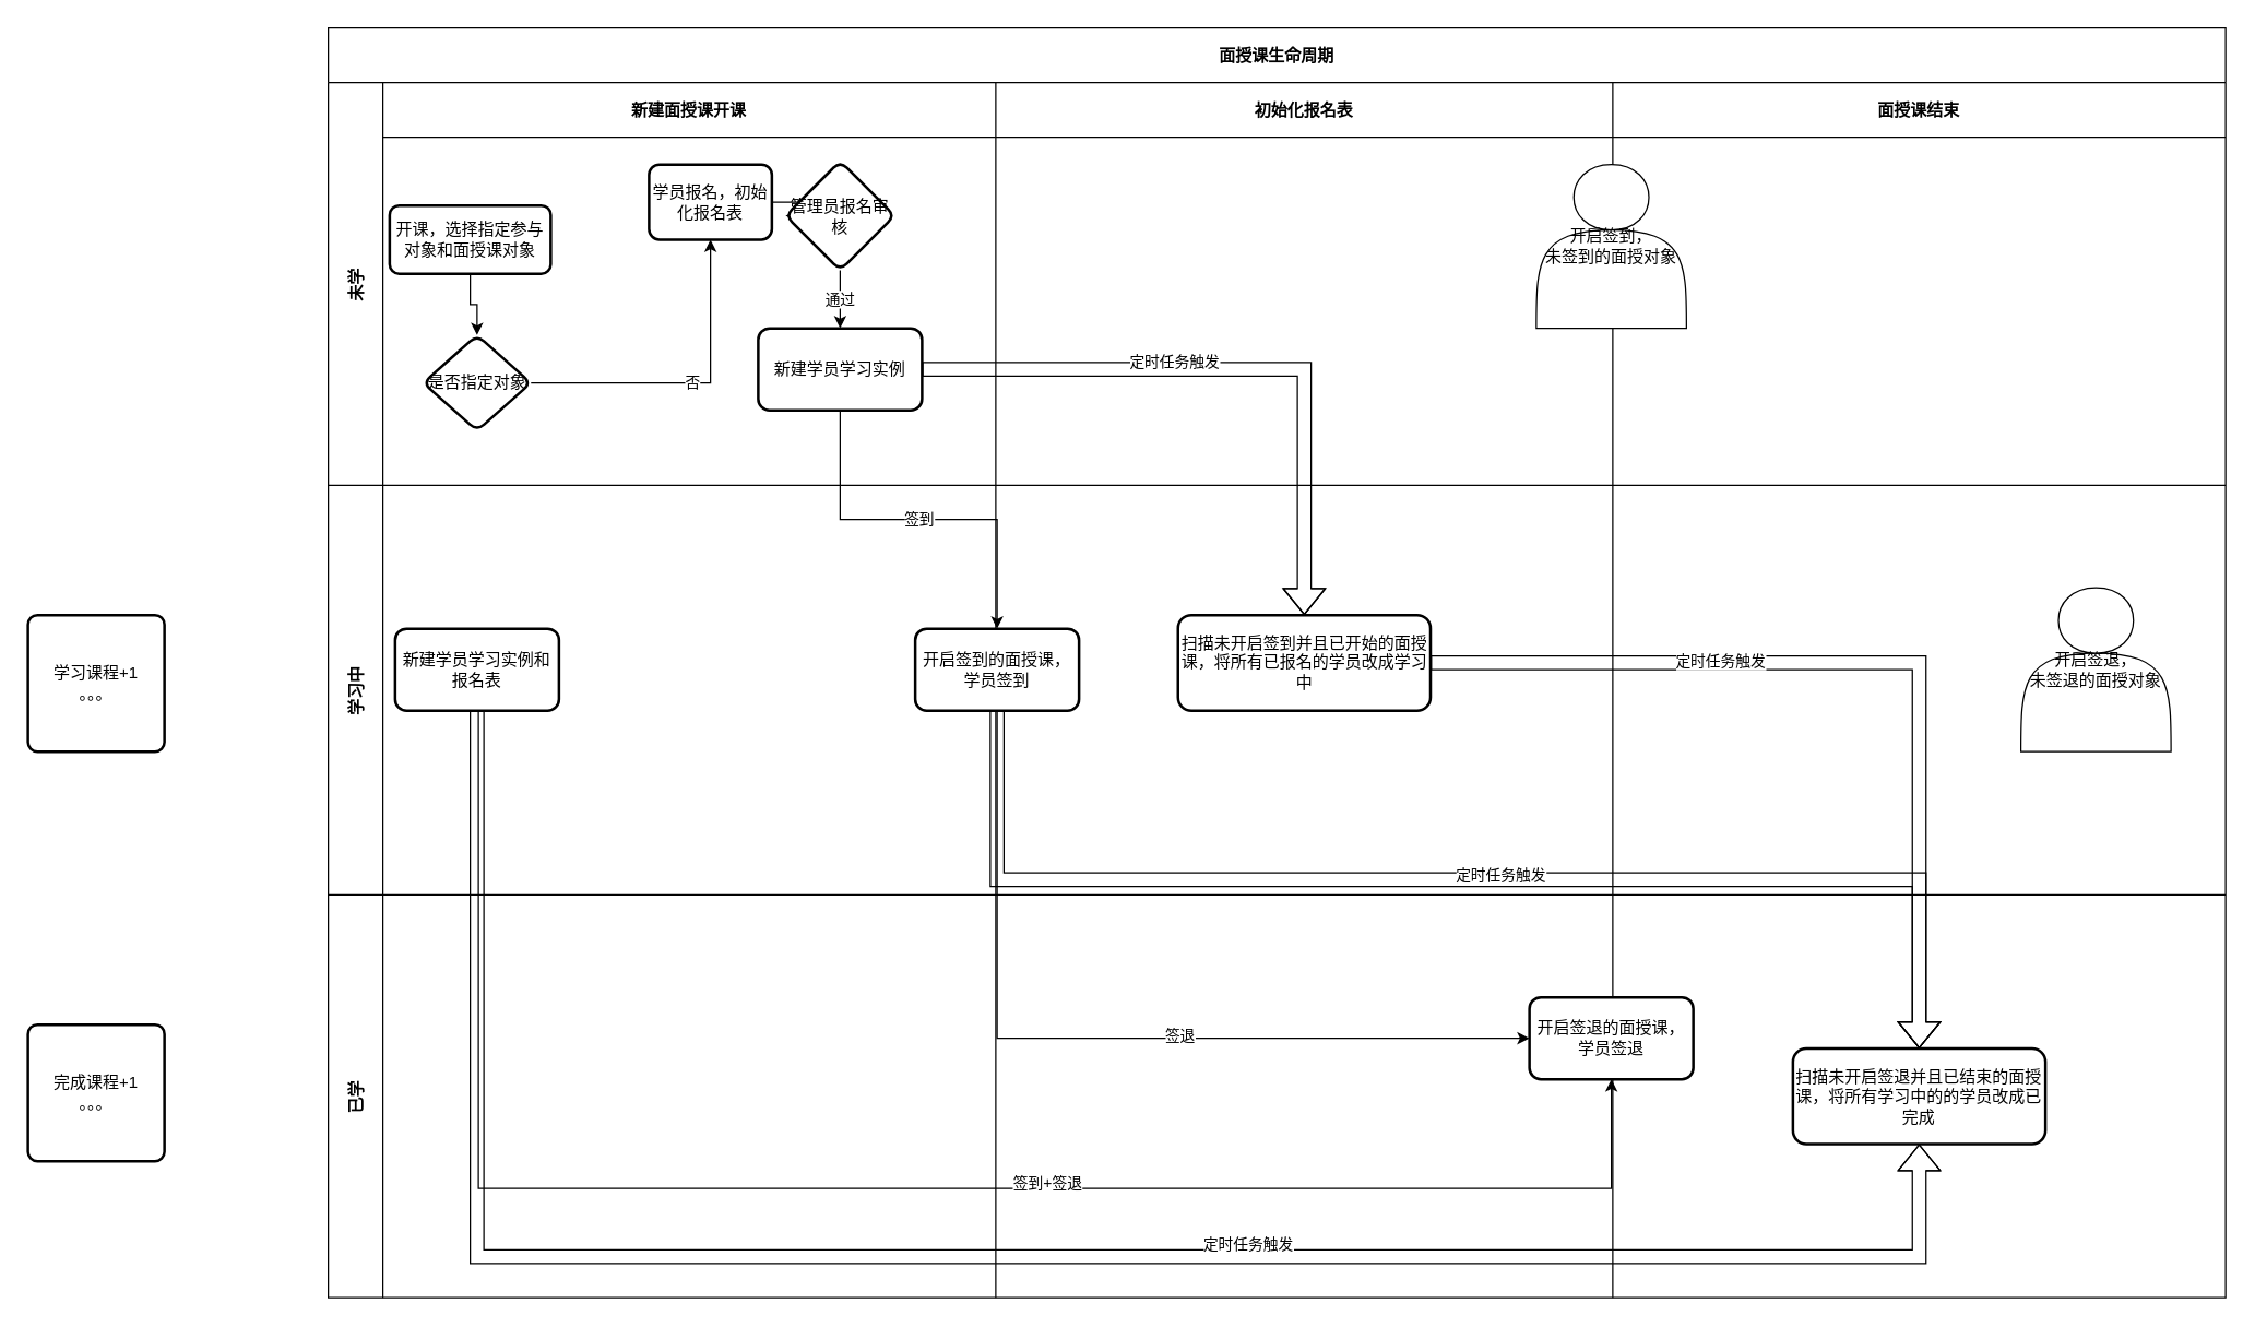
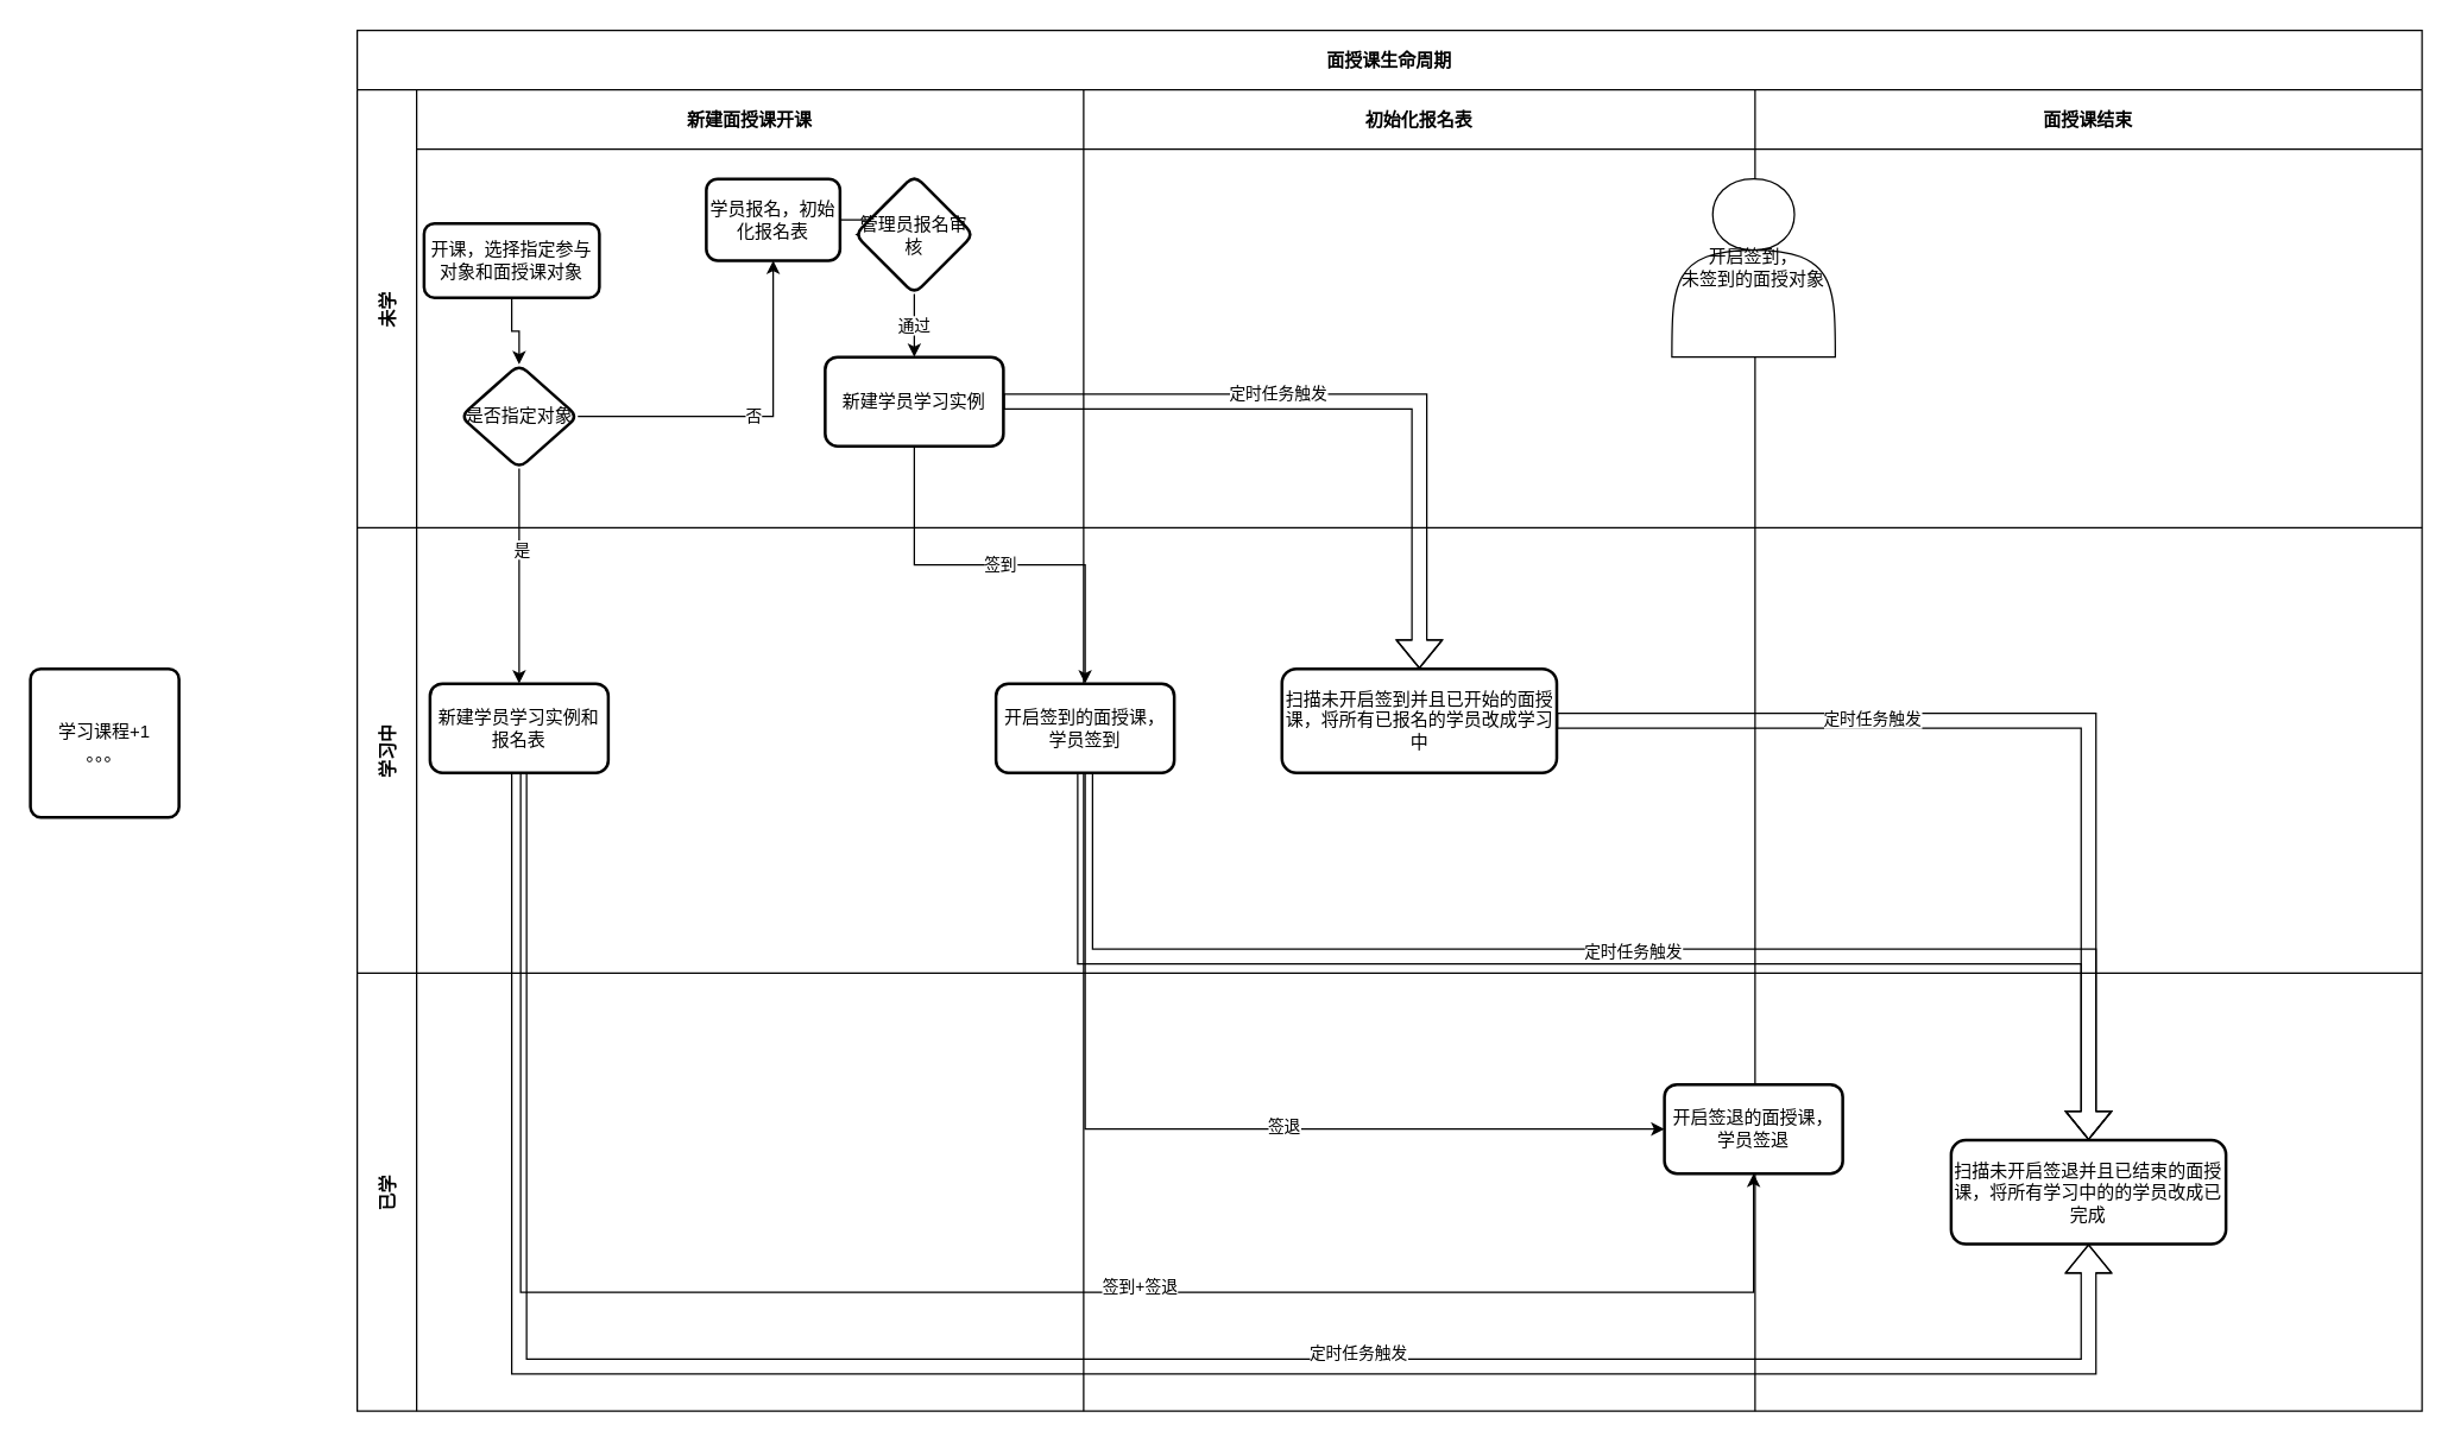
  <mxCell id="0" />
  <mxCell id="1" parent="0" />
  <mxCell id="2" value="面授课生命周期" style="shape=table;childLayout=tableLayout;startSize=40;collapsible=0;recursiveResize=0;expand=0;fontStyle=1;" vertex="1" parent="1"><mxGeometry x="240" y="20" width="1390" height="930" as="geometry" /></mxCell>
  <mxCell id="3" value="未学" style="shape=tableRow;horizontal=0;startSize=40;swimlaneHead=0;swimlaneBody=0;top=0;left=0;bottom=0;right=0;dropTarget=0;fillColor=none;collapsible=0;recursiveResize=0;expand=0;fontStyle=1;" vertex="1" parent="2"><mxGeometry y="40" width="1390" height="295" as="geometry" /></mxCell>
  <mxCell id="4" value="新建面授课开课" style="swimlane;swimlaneHead=0;swimlaneBody=0;fontStyle=0;connectable=0;fillColor=none;startSize=40;collapsible=0;recursiveResize=0;expand=0;fontStyle=1;" vertex="1" parent="3"><mxGeometry x="40" width="449" height="295" as="geometry"><mxRectangle width="449" height="295" as="alternateBounds" /></mxGeometry></mxCell>
  <mxCell id="5" value="&lt;span style=&quot;&quot;&gt;开课，选择指定参与对象和面授课对象&lt;/span&gt;" style="rounded=1;whiteSpace=wrap;html=1;absoluteArcSize=1;arcSize=14;strokeWidth=2;" vertex="1" parent="4"><mxGeometry x="5" y="90" width="118" height="50" as="geometry" /></mxCell>
  <mxCell id="6" value="是否指定对象" style="rhombus;whiteSpace=wrap;html=1;rounded=1;arcSize=14;strokeWidth=2;" vertex="1" parent="4"><mxGeometry x="29.5" y="185" width="79" height="70" as="geometry" /></mxCell>
  <mxCell id="7" value="" style="edgeStyle=orthogonalEdgeStyle;rounded=0;orthogonalLoop=1;jettySize=auto;html=1;" edge="1" parent="4" source="5" target="6"><mxGeometry relative="1" as="geometry" /></mxCell>
  <mxCell id="8" value="" style="edgeStyle=orthogonalEdgeStyle;rounded=0;orthogonalLoop=1;jettySize=auto;html=1;" edge="1" parent="4" source="9" target="12"><mxGeometry relative="1" as="geometry" /></mxCell>
  <mxCell id="9" value="学员报名，初始化报名表" style="whiteSpace=wrap;html=1;rounded=1;arcSize=14;strokeWidth=2;" vertex="1" parent="4"><mxGeometry x="195" y="60" width="90" height="55" as="geometry" /></mxCell>
  <mxCell id="10" value="否" style="edgeStyle=orthogonalEdgeStyle;rounded=0;orthogonalLoop=1;jettySize=auto;html=1;" edge="1" parent="4" source="6" target="9"><mxGeometry relative="1" as="geometry" /></mxCell>
  <mxCell id="11" value="通过" style="edgeStyle=orthogonalEdgeStyle;rounded=0;orthogonalLoop=1;jettySize=auto;html=1;entryX=0.5;entryY=0;entryDx=0;entryDy=0;" edge="1" parent="4" source="12" target="13"><mxGeometry relative="1" as="geometry"><mxPoint x="370" y="160" as="targetPoint" /></mxGeometry></mxCell>
  <mxCell id="12" value="管理员报名审核" style="rhombus;whiteSpace=wrap;html=1;rounded=1;arcSize=14;strokeWidth=2;" vertex="1" parent="4"><mxGeometry x="295" y="57.5" width="80" height="80" as="geometry" /></mxCell>
  <mxCell id="13" value="新建学员学习实例" style="whiteSpace=wrap;html=1;rounded=1;arcSize=14;strokeWidth=2;" vertex="1" parent="4"><mxGeometry x="275" y="180" width="120" height="60" as="geometry" /></mxCell>
  <mxCell id="14" value="初始化报名表" style="swimlane;swimlaneHead=0;swimlaneBody=0;fontStyle=0;connectable=0;fillColor=none;startSize=40;collapsible=0;recursiveResize=0;expand=0;fontStyle=1;" vertex="1" parent="3"><mxGeometry x="489" width="452" height="295" as="geometry"><mxRectangle width="452" height="295" as="alternateBounds" /></mxGeometry></mxCell>
  <mxCell id="15" value="面授课结束" style="swimlane;swimlaneHead=0;swimlaneBody=0;fontStyle=0;connectable=0;fillColor=none;startSize=40;collapsible=0;recursiveResize=0;expand=0;fontStyle=1;" vertex="1" parent="3"><mxGeometry x="941" width="449" height="295" as="geometry"><mxRectangle width="449" height="295" as="alternateBounds" /></mxGeometry></mxCell>
  <mxCell id="16" value="开启签到，&lt;br&gt;未签到的面授对象" style="shape=actor;whiteSpace=wrap;html=1;" vertex="1" parent="15"><mxGeometry x="-56" y="60" width="110" height="120" as="geometry" /></mxCell>
  <mxCell id="17" value="学习中" style="shape=tableRow;horizontal=0;startSize=40;swimlaneHead=0;swimlaneBody=0;top=0;left=0;bottom=0;right=0;dropTarget=0;fillColor=none;collapsible=0;recursiveResize=0;expand=0;fontStyle=1;" vertex="1" parent="2"><mxGeometry y="335" width="1390" height="300" as="geometry" /></mxCell>
  <mxCell id="18" value="" style="swimlane;swimlaneHead=0;swimlaneBody=0;fontStyle=0;connectable=0;fillColor=none;startSize=0;collapsible=0;recursiveResize=0;expand=0;fontStyle=1;" vertex="1" parent="17"><mxGeometry x="40" width="449" height="300" as="geometry"><mxRectangle width="449" height="300" as="alternateBounds" /></mxGeometry></mxCell>
  <mxCell id="19" value="新建学员学习实例和报名表" style="rounded=1;whiteSpace=wrap;html=1;arcSize=14;strokeWidth=2;" vertex="1" parent="18"><mxGeometry x="9" y="105" width="120" height="60" as="geometry" /></mxCell>
  <mxCell id="20" value="开启签到的面授课，学员签到" style="whiteSpace=wrap;html=1;rounded=1;arcSize=14;strokeWidth=2;" vertex="1" parent="18"><mxGeometry x="390" y="105" width="120" height="60" as="geometry" /></mxCell>
  <mxCell id="21" value="" style="swimlane;swimlaneHead=0;swimlaneBody=0;fontStyle=0;connectable=0;fillColor=none;startSize=0;collapsible=0;recursiveResize=0;expand=0;fontStyle=1;" vertex="1" parent="17"><mxGeometry x="489" width="452" height="300" as="geometry"><mxRectangle width="452" height="300" as="alternateBounds" /></mxGeometry></mxCell>
  <mxCell id="22" value="" style="swimlane;swimlaneHead=0;swimlaneBody=0;fontStyle=0;connectable=0;fillColor=none;startSize=0;collapsible=0;recursiveResize=0;expand=0;fontStyle=1;" vertex="1" parent="17"><mxGeometry x="941" width="449" height="300" as="geometry"><mxRectangle width="449" height="300" as="alternateBounds" /></mxGeometry></mxCell>
- <mxCell id="23" value="开启签退，&lt;br&gt;未签退的面授对象" style="shape=actor;whiteSpace=wrap;html=1;" vertex="1" parent="22"><mxGeometry x="299" y="75" width="110" height="120" as="geometry" /></mxCell>
  <mxCell id="24" value="已学" style="shape=tableRow;horizontal=0;startSize=40;swimlaneHead=0;swimlaneBody=0;top=0;left=0;bottom=0;right=0;dropTarget=0;fillColor=none;collapsible=0;recursiveResize=0;expand=0;fontStyle=1;" vertex="1" parent="2"><mxGeometry y="635" width="1390" height="295" as="geometry" /></mxCell>
  <mxCell id="25" value="" style="swimlane;swimlaneHead=0;swimlaneBody=0;fontStyle=0;connectable=0;fillColor=none;startSize=0;collapsible=0;recursiveResize=0;expand=0;fontStyle=1;" vertex="1" parent="24"><mxGeometry x="40" width="449" height="295" as="geometry"><mxRectangle width="449" height="295" as="alternateBounds" /></mxGeometry></mxCell>
  <mxCell id="26" value="" style="swimlane;swimlaneHead=0;swimlaneBody=0;fontStyle=0;connectable=0;fillColor=none;startSize=0;collapsible=0;recursiveResize=0;expand=0;fontStyle=1;" vertex="1" parent="24"><mxGeometry x="489" width="452" height="295" as="geometry"><mxRectangle width="452" height="295" as="alternateBounds" /></mxGeometry></mxCell>
  <mxCell id="27" value="开启签退的面授课，学员签退" style="rounded=1;whiteSpace=wrap;html=1;arcSize=14;strokeWidth=2;" vertex="1" parent="26"><mxGeometry x="391" y="75" width="120" height="60" as="geometry" /></mxCell>
  <mxCell id="28" value="" style="swimlane;swimlaneHead=0;swimlaneBody=0;fontStyle=0;connectable=0;fillColor=none;startSize=0;collapsible=0;recursiveResize=0;expand=0;fontStyle=1;" vertex="1" parent="24"><mxGeometry x="941" width="449" height="295" as="geometry"><mxRectangle width="449" height="295" as="alternateBounds" /></mxGeometry></mxCell>
  <mxCell id="29" value="扫描未开启签退并且已结束的面授课，将所有学习中的的学员改成已完成" style="whiteSpace=wrap;html=1;rounded=1;arcSize=14;strokeWidth=2;" vertex="1" parent="28"><mxGeometry x="132" y="112.5" width="185" height="70" as="geometry" /></mxCell>
+ <mxCell id="30" value="" style="edgeStyle=orthogonalEdgeStyle;rounded=0;orthogonalLoop=1;jettySize=auto;html=1;" edge="1" parent="2" source="6" target="19"><mxGeometry relative="1" as="geometry" /></mxCell>
+ <mxCell id="31" value="是" style="edgeLabel;html=1;align=center;verticalAlign=middle;resizable=0;points=[];" vertex="1" connectable="0" parent="30"><mxGeometry x="-0.26" y="1" relative="1" as="geometry"><mxPoint as="offset" /></mxGeometry></mxCell>
  <mxCell id="32" value="签到" style="edgeStyle=orthogonalEdgeStyle;rounded=0;orthogonalLoop=1;jettySize=auto;html=1;" edge="1" parent="2" source="13" target="20"><mxGeometry relative="1" as="geometry" /></mxCell>
  <mxCell id="33" value="" style="edgeStyle=orthogonalEdgeStyle;rounded=0;orthogonalLoop=1;jettySize=auto;html=1;" edge="1" parent="2" source="19" target="27"><mxGeometry relative="1" as="geometry"><Array as="points"><mxPoint x="110" y="850" /></Array></mxGeometry></mxCell>
  <mxCell id="34" value="签到+签退" style="edgeLabel;html=1;align=center;verticalAlign=middle;resizable=0;points=[];" vertex="1" connectable="0" parent="33"><mxGeometry x="0.214" y="5" relative="1" as="geometry"><mxPoint x="1" as="offset" /></mxGeometry></mxCell>
  <mxCell id="35" style="edgeStyle=orthogonalEdgeStyle;rounded=0;orthogonalLoop=1;jettySize=auto;html=1;exitX=0.5;exitY=1;exitDx=0;exitDy=0;entryX=0;entryY=0.5;entryDx=0;entryDy=0;" edge="1" parent="2" source="20" target="27"><mxGeometry relative="1" as="geometry" /></mxCell>
  <mxCell id="36" value="签退" style="edgeLabel;html=1;align=center;verticalAlign=middle;resizable=0;points=[];" vertex="1" connectable="0" parent="35"><mxGeometry x="0.183" y="3" relative="1" as="geometry"><mxPoint as="offset" /></mxGeometry></mxCell>
  <mxCell id="37" style="edgeStyle=orthogonalEdgeStyle;shape=flexArrow;rounded=0;orthogonalLoop=1;jettySize=auto;html=1;exitX=0.5;exitY=1;exitDx=0;exitDy=0;" edge="1" parent="2" source="20" target="29"><mxGeometry relative="1" as="geometry" /></mxCell>
  <mxCell id="38" value="定时任务触发" style="edgeLabel;html=1;align=center;verticalAlign=middle;resizable=0;points=[];" vertex="1" connectable="0" parent="37"><mxGeometry x="0.064" y="3" relative="1" as="geometry"><mxPoint x="1" as="offset" /></mxGeometry></mxCell>
  <mxCell id="39" style="edgeStyle=orthogonalEdgeStyle;shape=flexArrow;rounded=0;orthogonalLoop=1;jettySize=auto;html=1;exitX=0.5;exitY=1;exitDx=0;exitDy=0;entryX=0.5;entryY=1;entryDx=0;entryDy=0;" edge="1" parent="2" source="19" target="29"><mxGeometry relative="1" as="geometry"><Array as="points"><mxPoint x="109" y="900" /><mxPoint x="1166" y="900" /></Array></mxGeometry></mxCell>
  <mxCell id="40" value="定时任务触发" style="edgeLabel;html=1;align=center;verticalAlign=middle;resizable=0;points=[];" vertex="1" connectable="0" parent="39"><mxGeometry x="0.251" y="10" relative="1" as="geometry"><mxPoint x="1" as="offset" /></mxGeometry></mxCell>
  <mxCell id="41" value="" style="swimlane;swimlaneHead=0;swimlaneBody=0;fontStyle=0;connectable=0;fillColor=none;startSize=0;collapsible=0;recursiveResize=0;expand=0;fontStyle=1;" vertex="1" parent="1"><mxGeometry x="736" y="379" width="448" height="302" as="geometry"><mxRectangle width="448" height="302" as="alternateBounds" /></mxGeometry></mxCell>
  <mxCell id="42" value="扫描未开启签到并且已开始的面授课，将所有已报名的学员改成学习中" style="whiteSpace=wrap;html=1;rounded=1;arcSize=14;strokeWidth=2;" vertex="1" parent="41"><mxGeometry x="126.5" y="71" width="185" height="70" as="geometry" /></mxCell>
  <mxCell id="43" style="edgeStyle=orthogonalEdgeStyle;shape=flexArrow;rounded=0;orthogonalLoop=1;jettySize=auto;html=1;exitX=1;exitY=0.5;exitDx=0;exitDy=0;" edge="1" parent="1" source="42" target="29"><mxGeometry relative="1" as="geometry" /></mxCell>
  <mxCell id="44" value="定时任务触发" style="edgeLabel;html=1;align=center;verticalAlign=middle;resizable=0;points=[];" vertex="1" connectable="0" parent="43"><mxGeometry x="-0.342" y="2" relative="1" as="geometry"><mxPoint x="1" as="offset" /></mxGeometry></mxCell>
  <mxCell id="45" style="edgeStyle=orthogonalEdgeStyle;shape=flexArrow;rounded=0;orthogonalLoop=1;jettySize=auto;html=1;exitX=1;exitY=0.5;exitDx=0;exitDy=0;entryX=0.5;entryY=0;entryDx=0;entryDy=0;" edge="1" parent="1" source="13" target="42"><mxGeometry relative="1" as="geometry" /></mxCell>
  <mxCell id="46" value="定时任务触发" style="edgeLabel;html=1;align=center;verticalAlign=middle;resizable=0;points=[];" vertex="1" connectable="0" parent="45"><mxGeometry x="-0.198" y="6" relative="1" as="geometry"><mxPoint as="offset" /></mxGeometry></mxCell>
  <mxCell id="47" value="学习课程+1&lt;br&gt;。。。" style="rounded=1;whiteSpace=wrap;html=1;absoluteArcSize=1;arcSize=14;strokeWidth=2;" vertex="1" parent="1"><mxGeometry x="20" y="450" width="100" height="100" as="geometry" /></mxCell>
- <mxCell id="48" value="完成课程+1&lt;br&gt;。。。" style="rounded=1;whiteSpace=wrap;html=1;absoluteArcSize=1;arcSize=14;strokeWidth=2;" vertex="1" parent="1"><mxGeometry x="20" y="750" width="100" height="100" as="geometry" /></mxCell>
